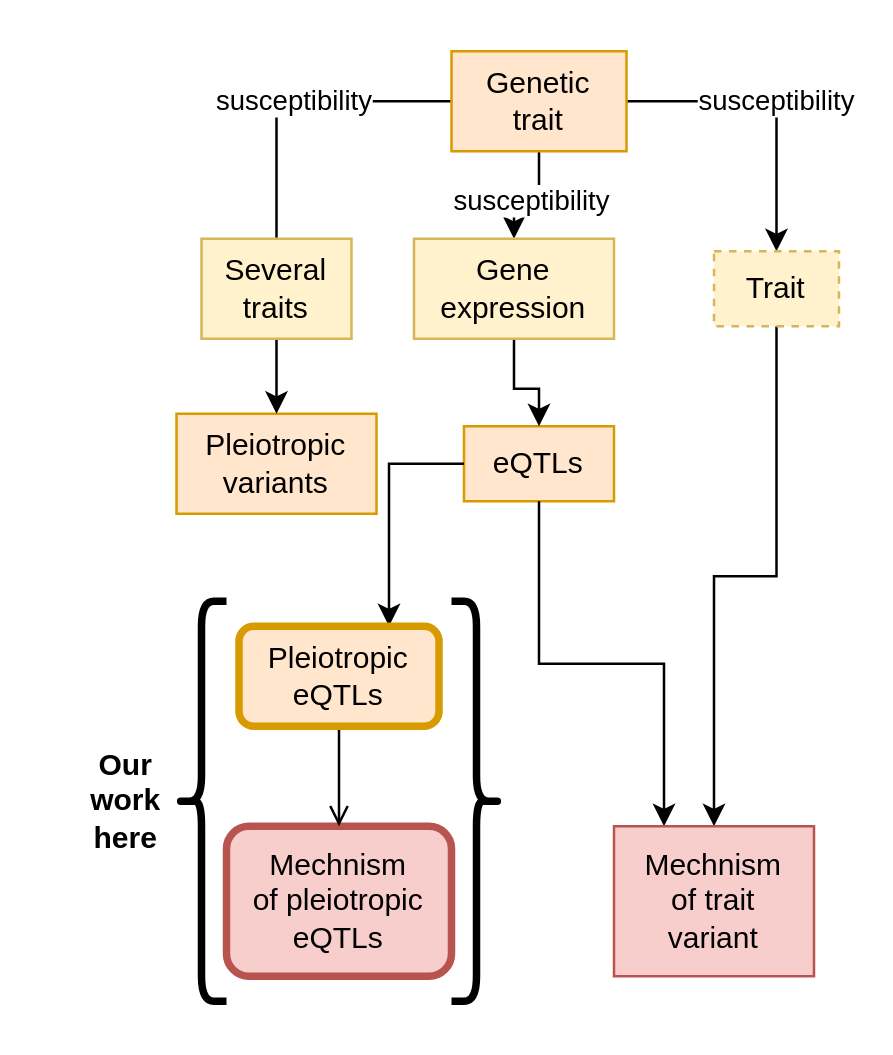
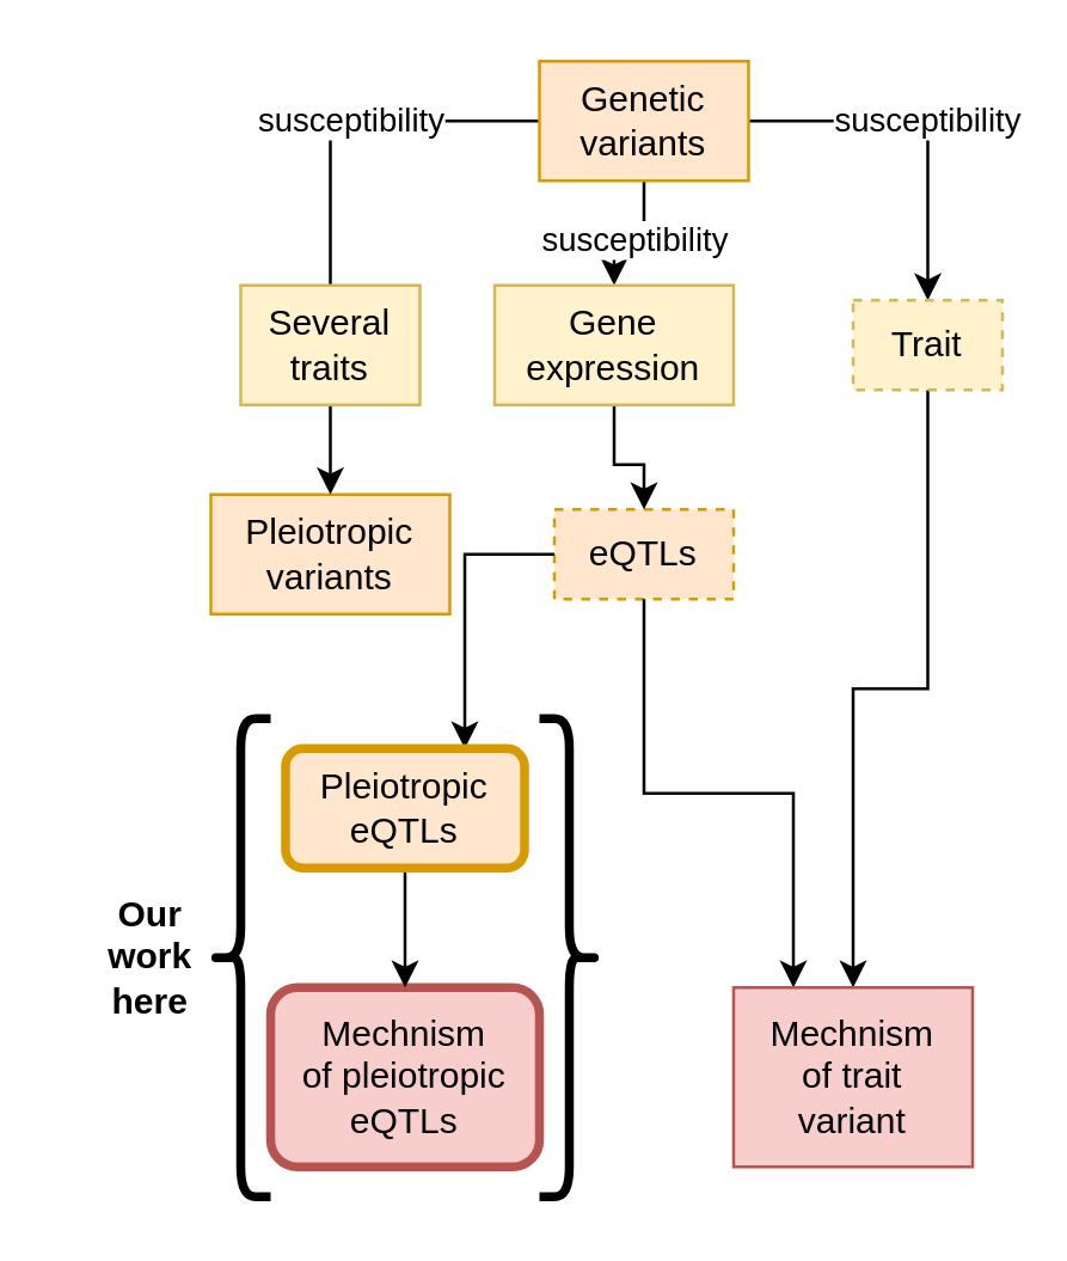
  <mxCell id="0" />
  <mxCell id="1" parent="0" />
  <mxCell id="2" value="susceptibility" style="edgeStyle=orthogonalEdgeStyle;rounded=0;orthogonalLoop=1;jettySize=auto;html=1;exitX=1;exitY=0.5;exitDx=0;exitDy=0;entryX=0.5;entryY=0;entryDx=0;entryDy=0;" parent="1" source="5" target="22" edge="1"><mxGeometry relative="1" as="geometry"><Array as="points"><mxPoint x="310" y="40" /></Array></mxGeometry></mxCell>
  <mxCell id="3" value="susceptibility" style="edgeStyle=orthogonalEdgeStyle;rounded=0;orthogonalLoop=1;jettySize=auto;html=1;" parent="1" source="5" target="11" edge="1"><mxGeometry relative="1" as="geometry" /></mxCell>
  <mxCell id="4" value="susceptibility" style="edgeStyle=orthogonalEdgeStyle;rounded=0;orthogonalLoop=1;jettySize=auto;html=1;endArrow=none;" parent="1" source="5" target="18" edge="1"><mxGeometry relative="1" as="geometry" /></mxCell>
- <mxCell id="5" value="Genetic&lt;br&gt;trait" style="rounded=0;whiteSpace=wrap;html=1;fillColor=#ffe6cc;strokeColor=#d79b00;" parent="1" vertex="1"><mxGeometry x="180" y="20" width="70" height="40" as="geometry" /></mxCell>
+ <mxCell id="5" value="Genetic&lt;br&gt;variants" style="rounded=0;whiteSpace=wrap;html=1;fillColor=#ffe6cc;strokeColor=#d79b00;" parent="1" vertex="1"><mxGeometry x="180" y="20" width="70" height="40" as="geometry" /></mxCell>
  <mxCell id="6" style="edgeStyle=orthogonalEdgeStyle;rounded=0;orthogonalLoop=1;jettySize=auto;html=1;" parent="1" source="22" target="13" edge="1"><mxGeometry relative="1" as="geometry"><mxPoint x="285" y="250" as="targetPoint" /></mxGeometry></mxCell>
- <mxCell id="7" value="eQTLs" style="rounded=0;whiteSpace=wrap;html=1;fillColor=#ffe6cc;strokeColor=#d79b00;" parent="1" vertex="1"><mxGeometry x="185" y="170" width="60" height="30" as="geometry" /></mxCell>
+ <mxCell id="7" value="eQTLs" style="rounded=0;whiteSpace=wrap;html=1;fillColor=#ffe6cc;strokeColor=#d79b00;dashed=1;" parent="1" vertex="1"><mxGeometry x="185" y="170" width="60" height="30" as="geometry" /></mxCell>
  <mxCell id="8" style="edgeStyle=orthogonalEdgeStyle;rounded=0;orthogonalLoop=1;jettySize=auto;html=1;entryX=0.25;entryY=0;entryDx=0;entryDy=0;" parent="1" source="7" target="13" edge="1"><mxGeometry relative="1" as="geometry"><mxPoint x="230" y="220" as="sourcePoint" /><mxPoint x="270" y="250" as="targetPoint" /></mxGeometry></mxCell>
  <mxCell id="9" style="edgeStyle=orthogonalEdgeStyle;rounded=0;orthogonalLoop=1;jettySize=auto;html=1;entryX=0.75;entryY=0;entryDx=0;entryDy=0;" parent="1" source="7" target="16" edge="1"><mxGeometry relative="1" as="geometry" /></mxCell>
  <mxCell id="10" style="edgeStyle=orthogonalEdgeStyle;rounded=0;orthogonalLoop=1;jettySize=auto;html=1;" parent="1" source="11" target="7" edge="1"><mxGeometry relative="1" as="geometry" /></mxCell>
  <mxCell id="11" value="Gene&lt;br&gt;expression" style="rounded=0;whiteSpace=wrap;html=1;fillColor=#fff2cc;strokeColor=#d6b656;" parent="1" vertex="1"><mxGeometry x="165" y="95" width="80" height="40" as="geometry" /></mxCell>
  <mxCell id="12" value="Pleiotropic&lt;br&gt;variants" style="rounded=0;whiteSpace=wrap;html=1;fillColor=#ffe6cc;strokeColor=#d79b00;" parent="1" vertex="1"><mxGeometry x="70" y="165" width="80" height="40" as="geometry" /></mxCell>
  <mxCell id="13" value="Mechnism&lt;br&gt;of trait&lt;br&gt;variant" style="rounded=0;whiteSpace=wrap;html=1;fillColor=#f8cecc;strokeColor=#b85450;" parent="1" vertex="1"><mxGeometry x="245" y="330" width="80" height="60" as="geometry" /></mxCell>
  <mxCell id="14" value="Mechnism&lt;br&gt;of pleiotropic&lt;br&gt;eQTLs" style="rounded=1;whiteSpace=wrap;html=1;fillColor=#f8cecc;strokeColor=#b85450;shadow=0;strokeWidth=3;" parent="1" vertex="1"><mxGeometry x="90" y="330" width="90" height="60" as="geometry" /></mxCell>
- <mxCell id="15" style="edgeStyle=orthogonalEdgeStyle;rounded=0;orthogonalLoop=1;jettySize=auto;html=1;endArrow=open;" parent="1" source="16" target="14" edge="1"><mxGeometry relative="1" as="geometry" /></mxCell>
+ <mxCell id="15" style="edgeStyle=orthogonalEdgeStyle;rounded=0;orthogonalLoop=1;jettySize=auto;html=1;" parent="1" source="16" target="14" edge="1"><mxGeometry relative="1" as="geometry" /></mxCell>
  <mxCell id="16" value="Pleiotropic&lt;br&gt;eQTLs" style="rounded=1;whiteSpace=wrap;html=1;fillColor=#ffe6cc;strokeColor=#d79b00;shadow=0;strokeWidth=3;" parent="1" vertex="1"><mxGeometry x="95" y="250" width="80" height="40" as="geometry" /></mxCell>
  <mxCell id="17" style="edgeStyle=orthogonalEdgeStyle;rounded=0;orthogonalLoop=1;jettySize=auto;html=1;" parent="1" source="18" target="12" edge="1"><mxGeometry relative="1" as="geometry" /></mxCell>
  <mxCell id="18" value="Several&lt;br&gt;traits" style="rounded=0;whiteSpace=wrap;html=1;fillColor=#fff2cc;strokeColor=#d6b656;" parent="1" vertex="1"><mxGeometry x="80" y="95" width="60" height="40" as="geometry" /></mxCell>
  <mxCell id="19" value="" style="shape=curlyBracket;whiteSpace=wrap;html=1;rounded=1;labelPosition=left;verticalLabelPosition=middle;align=right;verticalAlign=middle;shadow=0;strokeWidth=3;" parent="1" vertex="1"><mxGeometry x="70" y="240" width="20" height="160" as="geometry" /></mxCell>
  <mxCell id="20" value="&lt;b&gt;Our&lt;br&gt;work&lt;br&gt;here&lt;br&gt;&lt;/b&gt;" style="text;html=1;strokeColor=none;fillColor=none;align=center;verticalAlign=middle;whiteSpace=wrap;rounded=0;" parent="1" vertex="1"><mxGeometry x="20" y="305" width="60" height="30" as="geometry" /></mxCell>
  <mxCell id="21" value="" style="shape=curlyBracket;whiteSpace=wrap;html=1;rounded=1;flipH=1;labelPosition=right;verticalLabelPosition=middle;align=left;verticalAlign=middle;shadow=0;strokeWidth=3;" parent="1" vertex="1"><mxGeometry x="180" y="240" width="20" height="160" as="geometry" /></mxCell>
  <mxCell id="22" value="Trait" style="rounded=0;whiteSpace=wrap;html=1;fillColor=#fff2cc;strokeColor=#d6b656;dashed=1;" parent="1" vertex="1"><mxGeometry x="285" y="100" width="50" height="30" as="geometry" /></mxCell>
